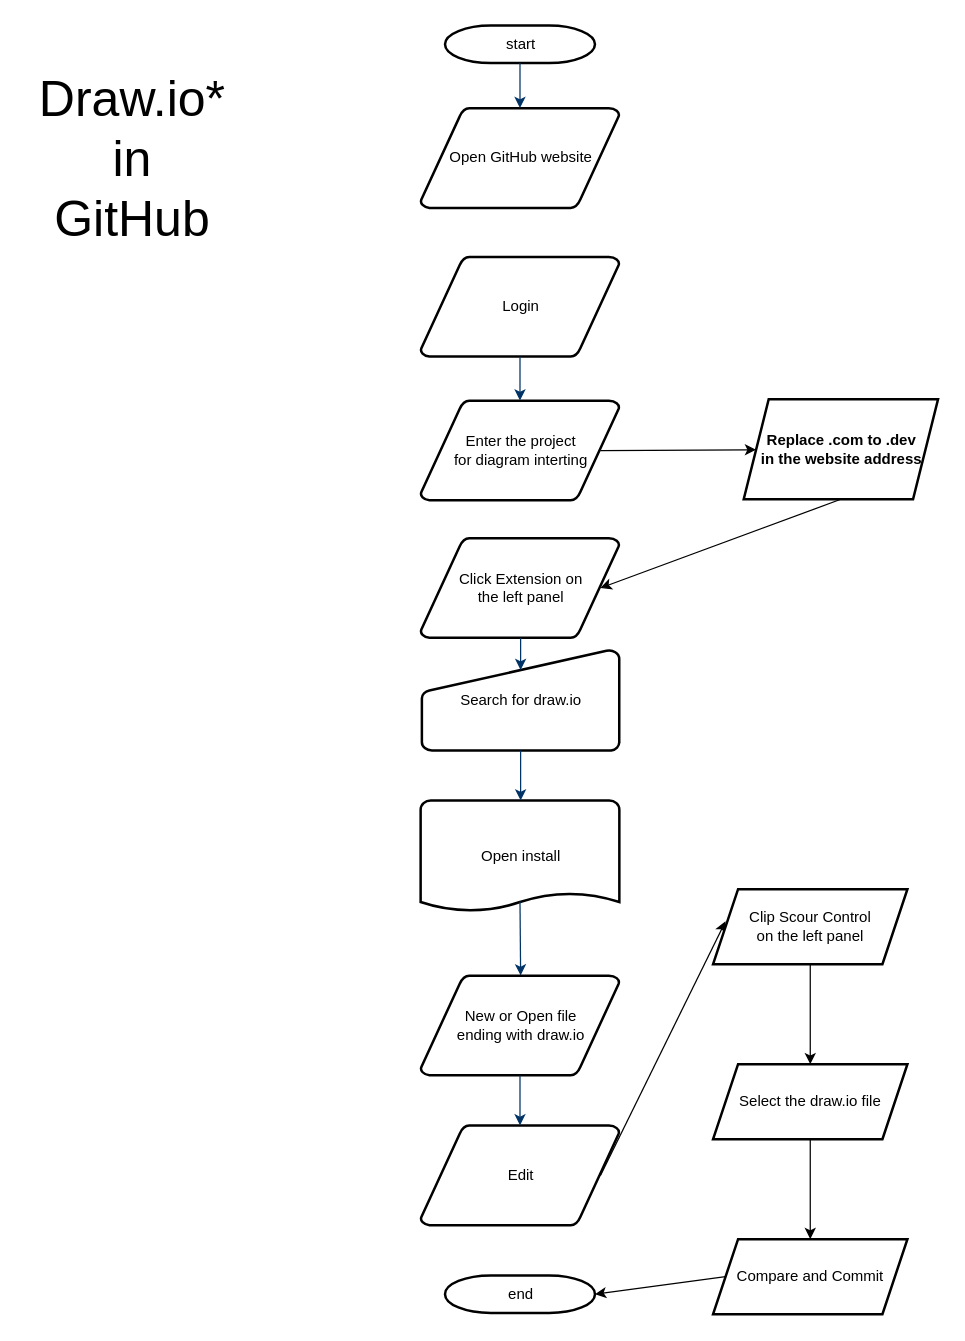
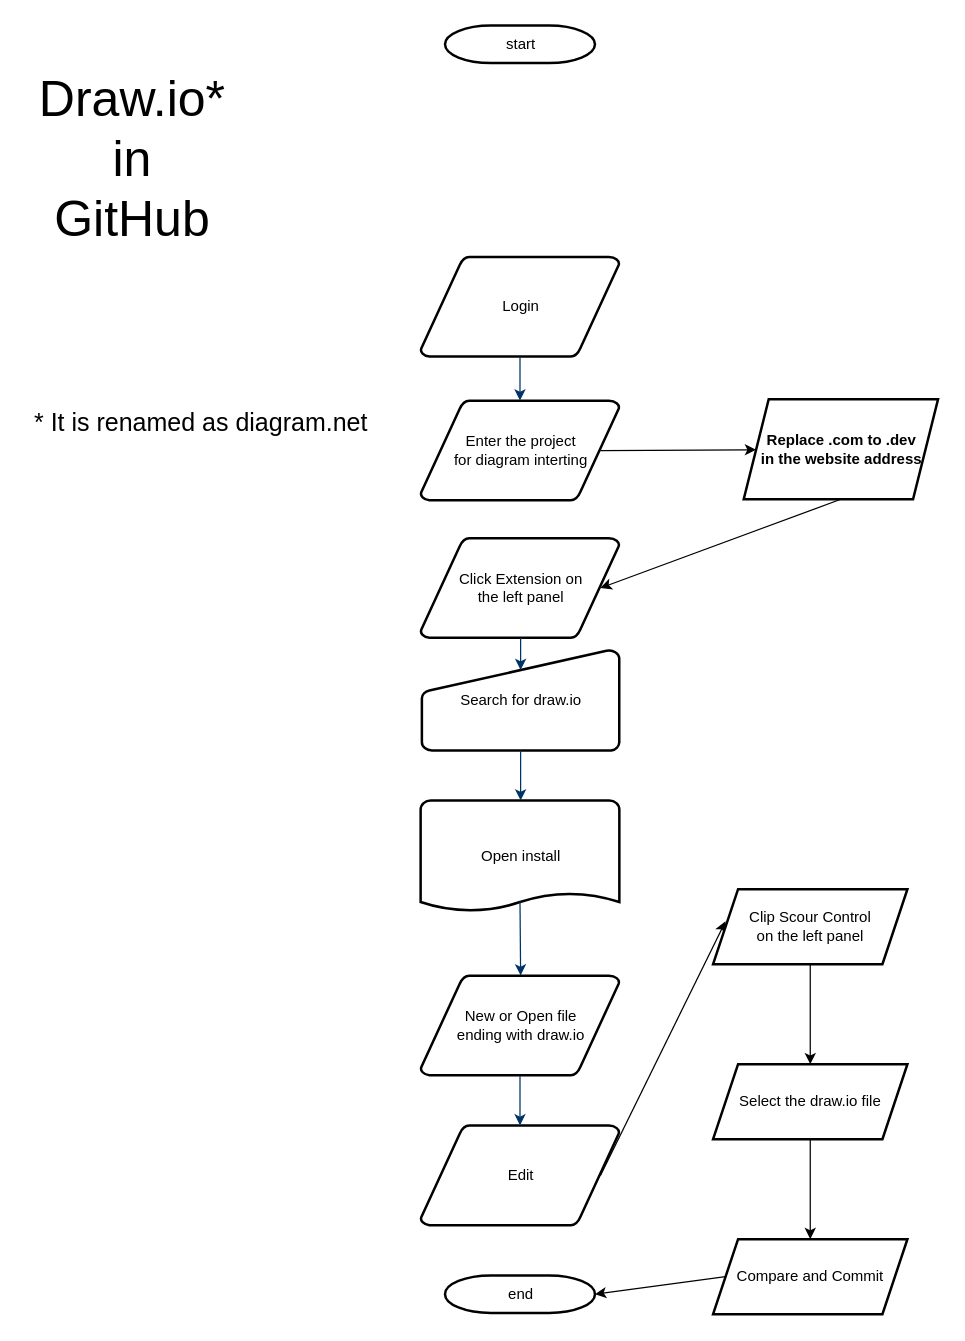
  <mxCell id="0" />
  <mxCell id="1" parent="0" />
  <mxCell id="2" value="start" style="shape=mxgraph.flowchart.terminator;strokeWidth=2;gradientColor=none;gradientDirection=north;fontStyle=0;html=1;" vertex="1" parent="1"><mxGeometry x="355.5" y="20" width="120" height="30" as="geometry" /></mxCell>
- <mxCell id="3" value="Open GitHub website" style="shape=mxgraph.flowchart.data;strokeWidth=2;gradientColor=none;gradientDirection=north;fontStyle=0;html=1;" vertex="1" parent="1"><mxGeometry x="336" y="86" width="159" height="80" as="geometry" /></mxCell>
  <mxCell id="4" value="" style="edgeStyle=none;html=1;fontSize=20;exitX=0.905;exitY=0.5;exitDx=0;exitDy=0;exitPerimeter=0;" edge="1" parent="1" source="5" target="23"><mxGeometry relative="1" as="geometry" /></mxCell>
  <mxCell id="5" value="Enter the project&lt;br&gt;for diagram interting" style="shape=mxgraph.flowchart.data;strokeWidth=2;gradientColor=none;gradientDirection=north;fontStyle=0;html=1;" vertex="1" parent="1"><mxGeometry x="336" y="320" width="159" height="80" as="geometry" /></mxCell>
  <mxCell id="6" value="Login" style="shape=mxgraph.flowchart.data;strokeWidth=2;gradientColor=none;gradientDirection=north;fontStyle=0;html=1;" vertex="1" parent="1"><mxGeometry x="336" y="205" width="159" height="80" as="geometry" /></mxCell>
- <mxCell id="7" style="fontStyle=1;strokeColor=#003366;strokeWidth=1;html=1;" edge="1" parent="1" source="2" target="3"><mxGeometry relative="1" as="geometry" /></mxCell>
  <mxCell id="8" style="entryX=0.5;entryY=0;entryPerimeter=0;fontStyle=1;strokeColor=#003366;strokeWidth=1;html=1;entryDx=0;entryDy=0;" edge="1" parent="1" source="6" target="5"><mxGeometry relative="1" as="geometry"><mxPoint x="415.5" y="350" as="targetPoint" /></mxGeometry></mxCell>
  <mxCell id="9" value="Click Extension on&lt;br&gt;the left panel" style="shape=mxgraph.flowchart.data;strokeWidth=2;gradientColor=none;gradientDirection=north;fontStyle=0;html=1;" vertex="1" parent="1"><mxGeometry x="336" y="430" width="159" height="80" as="geometry" /></mxCell>
  <mxCell id="10" value="Search for draw.io" style="shape=mxgraph.flowchart.manual_input;strokeWidth=2;gradientColor=none;gradientDirection=north;fontStyle=0;html=1;" vertex="1" parent="1"><mxGeometry x="337" y="520" width="158" height="80" as="geometry" /></mxCell>
  <mxCell id="11" value="" style="edgeStyle=elbowEdgeStyle;elbow=horizontal;entryX=0.5;entryY=0.195;entryPerimeter=0;fontStyle=1;strokeColor=#003366;strokeWidth=1;html=1;" edge="1" parent="1" source="9" target="10"><mxGeometry x="105.5" y="-50" width="100" height="100" as="geometry"><mxPoint x="95.5" y="60" as="sourcePoint" /><mxPoint x="195.5" y="-40" as="targetPoint" /></mxGeometry></mxCell>
  <mxCell id="12" value="Open install" style="shape=mxgraph.flowchart.document;strokeWidth=2;gradientColor=none;gradientDirection=north;fontStyle=0;html=1;" vertex="1" parent="1"><mxGeometry x="336" y="640" width="159" height="90" as="geometry" /></mxCell>
  <mxCell id="13" value="" style="edgeStyle=elbowEdgeStyle;elbow=horizontal;exitX=0.5;exitY=1;exitPerimeter=0;fontStyle=1;strokeColor=#003366;strokeWidth=1;html=1;" edge="1" parent="1" source="10" target="12"><mxGeometry x="105.5" y="-50" width="100" height="100" as="geometry"><mxPoint x="95.5" y="60" as="sourcePoint" /><mxPoint x="195.5" y="-40" as="targetPoint" /></mxGeometry></mxCell>
  <mxCell id="14" value="" style="edgeStyle=elbowEdgeStyle;elbow=horizontal;exitX=0.5;exitY=0.9;exitPerimeter=0;fontStyle=1;strokeColor=#003366;strokeWidth=1;html=1;entryX=0.5;entryY=0;entryDx=0;entryDy=0;entryPerimeter=0;" edge="1" parent="1" source="12" target="15"><mxGeometry x="105.5" y="-50" width="100" height="100" as="geometry"><mxPoint x="95.5" y="60" as="sourcePoint" /><mxPoint x="415.5" y="1040" as="targetPoint" /></mxGeometry></mxCell>
  <mxCell id="15" value="New or Open file&lt;br&gt;ending with draw.io" style="shape=mxgraph.flowchart.data;strokeWidth=2;gradientColor=none;gradientDirection=north;fontStyle=0;html=1;" vertex="1" parent="1"><mxGeometry x="336" y="780" width="159" height="80" as="geometry" /></mxCell>
  <mxCell id="16" value="" style="edgeStyle=none;html=1;fontSize=20;exitX=0.905;exitY=0.5;exitDx=0;exitDy=0;exitPerimeter=0;entryX=0.064;entryY=0.429;entryDx=0;entryDy=0;entryPerimeter=0;" edge="1" parent="1" source="17" target="25"><mxGeometry relative="1" as="geometry" /></mxCell>
  <mxCell id="17" value="Edit" style="shape=mxgraph.flowchart.data;strokeWidth=2;gradientColor=none;gradientDirection=north;fontStyle=0;html=1;" vertex="1" parent="1"><mxGeometry x="336" y="900" width="159" height="80" as="geometry" /></mxCell>
  <mxCell id="18" value="end" style="shape=mxgraph.flowchart.terminator;strokeWidth=2;gradientColor=none;gradientDirection=north;fontStyle=0;html=1;" vertex="1" parent="1"><mxGeometry x="355.5" y="1020" width="120" height="30" as="geometry" /></mxCell>
  <mxCell id="19" value="" style="edgeStyle=elbowEdgeStyle;elbow=vertical;exitX=0.5;exitY=1;exitPerimeter=0;entryX=0.5;entryY=0;entryPerimeter=0;fontStyle=1;strokeColor=#003366;strokeWidth=1;html=1;exitDx=0;exitDy=0;" edge="1" parent="1" source="15" target="17"><mxGeometry x="105.5" y="-410" width="100" height="100" as="geometry"><mxPoint x="415.5" y="1278.5" as="sourcePoint" /><mxPoint x="195.5" y="-400" as="targetPoint" /></mxGeometry></mxCell>
  <mxCell id="20" value="&lt;font style=&quot;font-size: 40px&quot;&gt;Draw.io*&lt;br&gt;in&lt;br&gt;GitHub&lt;br&gt;&lt;/font&gt;" style="text;html=1;align=center;verticalAlign=middle;resizable=0;points=[];autosize=1;strokeColor=none;fillColor=none;" vertex="1" parent="1"><mxGeometry x="25" y="86" width="160" height="80" as="geometry" /></mxCell>
+ <mxCell id="21" value="&lt;font style=&quot;font-size: 20px&quot;&gt;* It is renamed as diagram.net&lt;/font&gt;" style="text;html=1;align=center;verticalAlign=middle;resizable=0;points=[];autosize=1;strokeColor=none;fillColor=none;fontSize=40;" vertex="1" parent="1"><mxGeometry x="20" y="300" width="280" height="60" as="geometry" /></mxCell>
  <mxCell id="22" style="edgeStyle=none;html=1;exitX=0.5;exitY=1;exitDx=0;exitDy=0;entryX=0.905;entryY=0.5;entryDx=0;entryDy=0;entryPerimeter=0;fontSize=20;" edge="1" parent="1" source="23" target="9"><mxGeometry relative="1" as="geometry" /></mxCell>
  <mxCell id="23" value="&lt;b&gt;Replace .com to .dev&lt;br&gt;in the website address&lt;/b&gt;" style="shape=parallelogram;perimeter=parallelogramPerimeter;whiteSpace=wrap;html=1;fixedSize=1;strokeWidth=2;gradientColor=none;gradientDirection=north;fontStyle=0;" vertex="1" parent="1"><mxGeometry x="594.5" y="319" width="155.5" height="80" as="geometry" /></mxCell>
  <mxCell id="24" value="" style="edgeStyle=none;html=1;fontSize=20;" edge="1" parent="1" source="25" target="27"><mxGeometry relative="1" as="geometry" /></mxCell>
  <mxCell id="25" value="Clip Scour Control&lt;br&gt;on the left panel" style="shape=parallelogram;perimeter=parallelogramPerimeter;whiteSpace=wrap;html=1;fixedSize=1;strokeWidth=2;gradientColor=none;gradientDirection=north;fontStyle=0;" vertex="1" parent="1"><mxGeometry x="570" y="711" width="155.5" height="60" as="geometry" /></mxCell>
  <mxCell id="26" value="" style="edgeStyle=none;html=1;fontSize=20;" edge="1" parent="1" source="27" target="29"><mxGeometry relative="1" as="geometry" /></mxCell>
  <mxCell id="27" value="Select the draw.io file" style="shape=parallelogram;perimeter=parallelogramPerimeter;whiteSpace=wrap;html=1;fixedSize=1;strokeWidth=2;gradientColor=none;gradientDirection=north;fontStyle=0;" vertex="1" parent="1"><mxGeometry x="570" y="851" width="155.5" height="60" as="geometry" /></mxCell>
  <mxCell id="28" style="edgeStyle=none;html=1;exitX=0;exitY=0.5;exitDx=0;exitDy=0;fontSize=20;entryX=1;entryY=0.5;entryDx=0;entryDy=0;entryPerimeter=0;" edge="1" parent="1" source="29" target="18"><mxGeometry relative="1" as="geometry"><mxPoint x="480" y="1035" as="targetPoint" /></mxGeometry></mxCell>
  <mxCell id="29" value="Compare and Commit" style="shape=parallelogram;perimeter=parallelogramPerimeter;whiteSpace=wrap;html=1;fixedSize=1;strokeWidth=2;gradientColor=none;gradientDirection=north;fontStyle=0;" vertex="1" parent="1"><mxGeometry x="570" y="991" width="155.5" height="60" as="geometry" /></mxCell>
